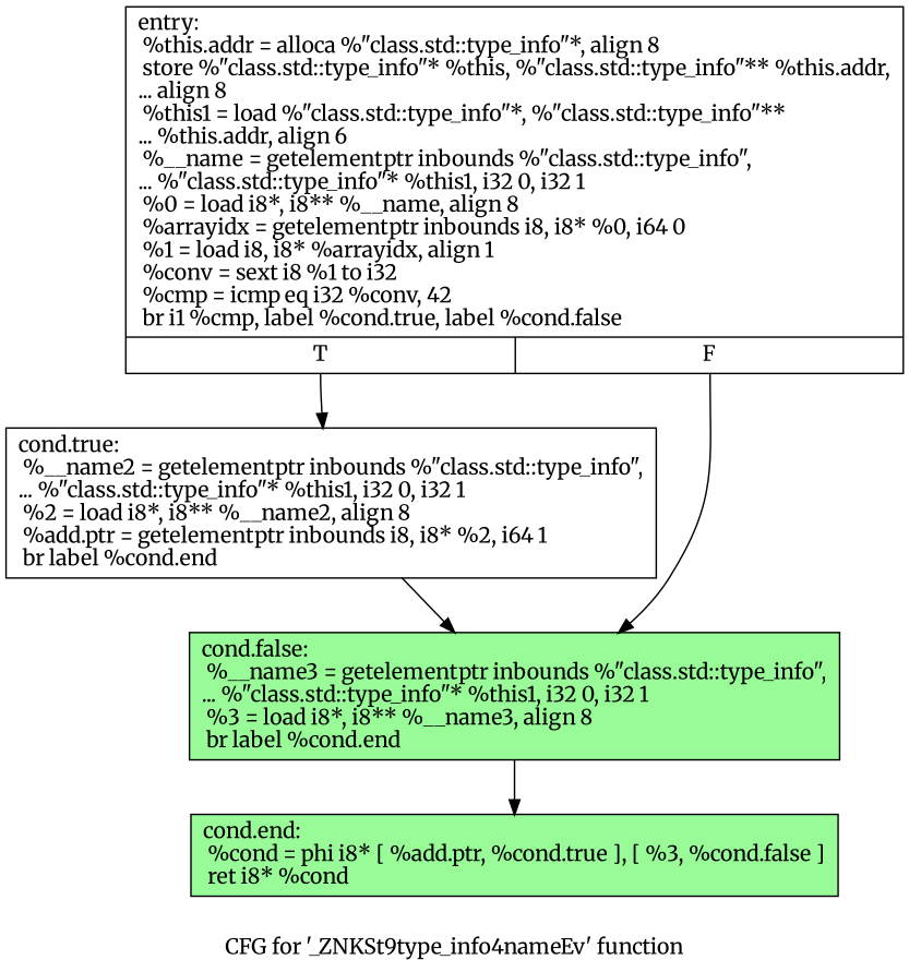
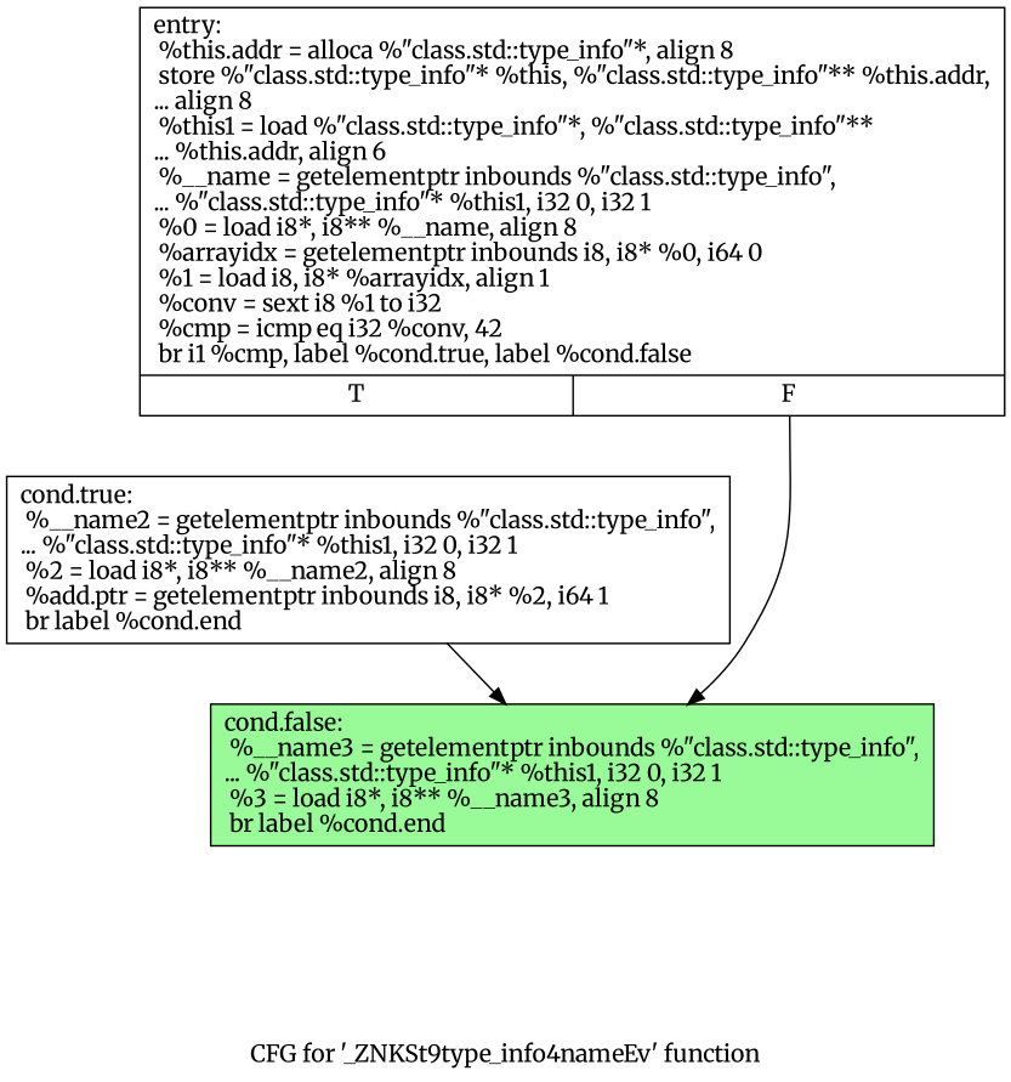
  digraph {
    fontname=Merriweather
    label="CFG for '_ZNKSt9type_info4nameEv' function"
    node [fillcolor=white fontname=Merriweather shape=record style=filled]
    edge [fontname=Merriweather]
    n1 [label="{entry:\l  %this.addr = alloca %\"class.std::type_info\"*, align 8\l  store %\"class.std::type_info\"* %this, %\"class.std::type_info\"** %this.addr,\l... align 8\l  %this1 = load %\"class.std::type_info\"*, %\"class.std::type_info\"**\l... %this.addr, align 6\l  %__name = getelementptr inbounds %\"class.std::type_info\",\l... %\"class.std::type_info\"* %this1, i32 0, i32 1\l  %0 = load i8*, i8** %__name, align 8\l  %arrayidx = getelementptr inbounds i8, i8* %0, i64 0\l  %1 = load i8, i8* %arrayidx, align 1\l  %conv = sext i8 %1 to i32\l  %cmp = icmp eq i32 %conv, 42\l  br i1 %cmp, label %cond.true, label %cond.false\l|{<s0>T|<s1>F}}"]
    n2 [label="{cond.true:                                        \l  %__name2 = getelementptr inbounds %\"class.std::type_info\",\l... %\"class.std::type_info\"* %this1, i32 0, i32 1\l  %2 = load i8*, i8** %__name2, align 8\l  %add.ptr = getelementptr inbounds i8, i8* %2, i64 1\l  br label %cond.end\l}"]
    n3 [fillcolor=palegreen label="{cond.false:                                       \l  %__name3 = getelementptr inbounds %\"class.std::type_info\",\l... %\"class.std::type_info\"* %this1, i32 0, i32 1\l  %3 = load i8*, i8** %__name3, align 8\l  br label %cond.end\l}"]
-   n4 [fillcolor=palegreen label="{cond.end:                                         \l  %cond = phi i8* [ %add.ptr, %cond.true ], [ %3, %cond.false ]\l  ret i8* %cond\l}"]
-   n1 -> n2 [tailport=s0]
    n1 -> n3 [tailport=s1]
    n2 -> n3
-   n3 -> n4
  }
